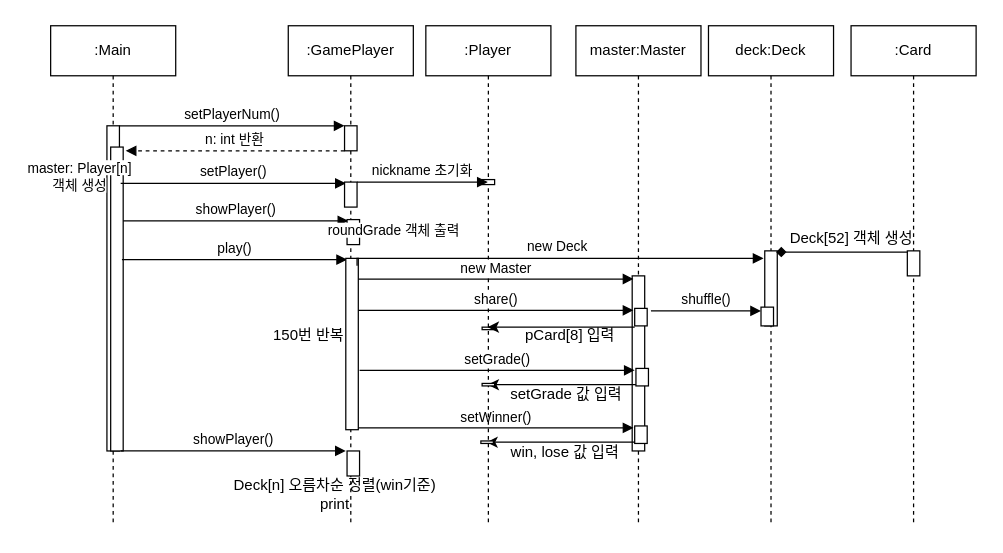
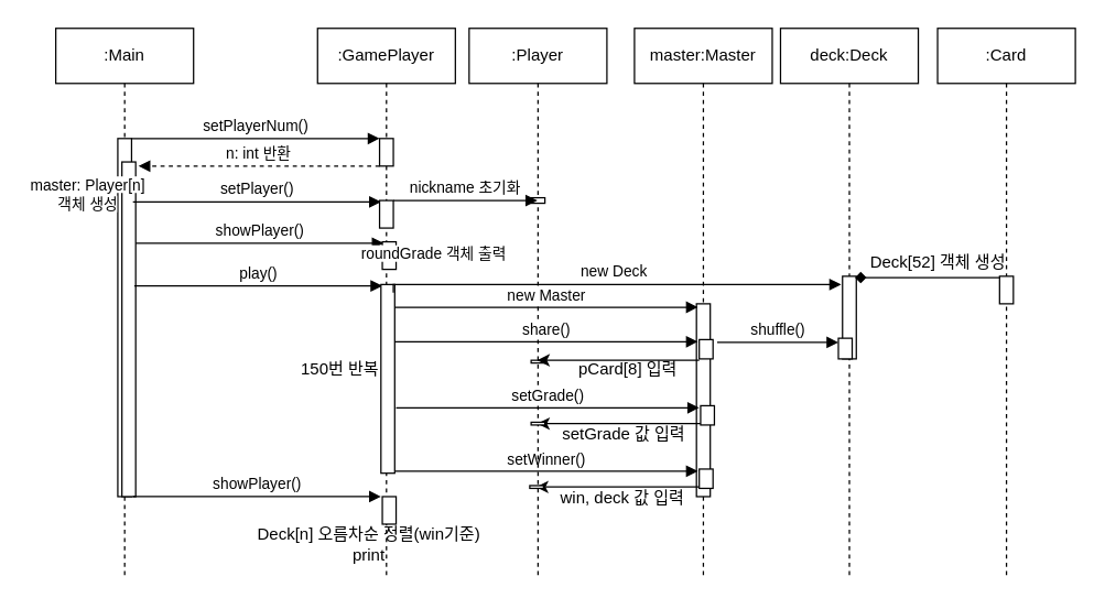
  <mxCell id="0" />
  <mxCell id="1" parent="0" />
  <mxCell id="2" value=":Main" style="shape=umlLifeline;perimeter=lifelinePerimeter;whiteSpace=wrap;html=1;container=0;dropTarget=0;collapsible=0;recursiveResize=0;outlineConnect=0;portConstraint=eastwest;newEdgeStyle={&quot;edgeStyle&quot;:&quot;elbowEdgeStyle&quot;,&quot;elbow&quot;:&quot;vertical&quot;,&quot;curved&quot;:0,&quot;rounded&quot;:0};" parent="1" vertex="1"><mxGeometry x="40" y="20" width="100" height="400" as="geometry" /></mxCell>
  <mxCell id="3" value="" style="html=1;points=[];perimeter=orthogonalPerimeter;outlineConnect=0;targetShapes=umlLifeline;portConstraint=eastwest;newEdgeStyle={&quot;edgeStyle&quot;:&quot;elbowEdgeStyle&quot;,&quot;elbow&quot;:&quot;vertical&quot;,&quot;curved&quot;:0,&quot;rounded&quot;:0};" parent="2" vertex="1"><mxGeometry x="45" y="80" width="10" height="260" as="geometry" /></mxCell>
  <mxCell id="4" value="" style="html=1;points=[];perimeter=orthogonalPerimeter;outlineConnect=0;targetShapes=umlLifeline;portConstraint=eastwest;newEdgeStyle={&quot;edgeStyle&quot;:&quot;elbowEdgeStyle&quot;,&quot;elbow&quot;:&quot;vertical&quot;,&quot;curved&quot;:0,&quot;rounded&quot;:0};" vertex="1" parent="2"><mxGeometry x="48" y="97" width="10" height="243" as="geometry" /></mxCell>
  <mxCell id="5" value=":GamePlayer" style="shape=umlLifeline;perimeter=lifelinePerimeter;whiteSpace=wrap;html=1;container=0;dropTarget=0;collapsible=0;recursiveResize=0;outlineConnect=0;portConstraint=eastwest;newEdgeStyle={&quot;edgeStyle&quot;:&quot;elbowEdgeStyle&quot;,&quot;elbow&quot;:&quot;vertical&quot;,&quot;curved&quot;:0,&quot;rounded&quot;:0};" parent="1" vertex="1"><mxGeometry x="230" y="20" width="100" height="400" as="geometry" /></mxCell>
  <mxCell id="6" value="" style="html=1;points=[];perimeter=orthogonalPerimeter;outlineConnect=0;targetShapes=umlLifeline;portConstraint=eastwest;newEdgeStyle={&quot;edgeStyle&quot;:&quot;elbowEdgeStyle&quot;,&quot;elbow&quot;:&quot;vertical&quot;,&quot;curved&quot;:0,&quot;rounded&quot;:0};" parent="5" vertex="1"><mxGeometry x="45" y="80" width="10" height="20" as="geometry" /></mxCell>
  <mxCell id="7" value="showPlayer()" style="html=1;verticalAlign=bottom;endArrow=block;edgeStyle=elbowEdgeStyle;elbow=vertical;curved=0;rounded=0;" edge="1" parent="5"><mxGeometry relative="1" as="geometry"><mxPoint x="-132" y="156" as="sourcePoint" /><Array as="points"><mxPoint x="-37" y="156" /></Array><mxPoint x="48" y="156" as="targetPoint" /></mxGeometry></mxCell>
  <mxCell id="8" value="" style="html=1;points=[];perimeter=orthogonalPerimeter;outlineConnect=0;targetShapes=umlLifeline;portConstraint=eastwest;newEdgeStyle={&quot;edgeStyle&quot;:&quot;elbowEdgeStyle&quot;,&quot;elbow&quot;:&quot;vertical&quot;,&quot;curved&quot;:0,&quot;rounded&quot;:0};" vertex="1" parent="5"><mxGeometry x="47" y="155" width="10" height="20" as="geometry" /></mxCell>
  <mxCell id="9" value="" style="html=1;points=[];perimeter=orthogonalPerimeter;outlineConnect=0;targetShapes=umlLifeline;portConstraint=eastwest;newEdgeStyle={&quot;edgeStyle&quot;:&quot;elbowEdgeStyle&quot;,&quot;elbow&quot;:&quot;vertical&quot;,&quot;curved&quot;:0,&quot;rounded&quot;:0};" vertex="1" parent="5"><mxGeometry x="47" y="340" width="10" height="20" as="geometry" /></mxCell>
  <mxCell id="10" value="setPlayerNum()" style="html=1;verticalAlign=bottom;endArrow=block;edgeStyle=elbowEdgeStyle;elbow=vertical;curved=0;rounded=0;" parent="1" source="3" target="6" edge="1"><mxGeometry relative="1" as="geometry"><mxPoint x="205" y="110" as="sourcePoint" /><Array as="points"><mxPoint x="190" y="100" /></Array></mxGeometry></mxCell>
  <mxCell id="11" value="n: int 반환" style="html=1;verticalAlign=bottom;endArrow=block;edgeStyle=elbowEdgeStyle;elbow=vertical;curved=0;rounded=0;dashed=1;" parent="1" edge="1"><mxGeometry relative="1" as="geometry"><mxPoint x="275" y="120" as="sourcePoint" /><Array as="points"><mxPoint x="200" y="120" /></Array><mxPoint x="100" y="120" as="targetPoint" /></mxGeometry></mxCell>
  <mxCell id="12" value="master:Master" style="shape=umlLifeline;perimeter=lifelinePerimeter;whiteSpace=wrap;html=1;container=0;dropTarget=0;collapsible=0;recursiveResize=0;outlineConnect=0;portConstraint=eastwest;newEdgeStyle={&quot;edgeStyle&quot;:&quot;elbowEdgeStyle&quot;,&quot;elbow&quot;:&quot;vertical&quot;,&quot;curved&quot;:0,&quot;rounded&quot;:0};" vertex="1" parent="1"><mxGeometry x="460" y="20" width="100" height="400" as="geometry" /></mxCell>
  <mxCell id="13" value="" style="html=1;points=[];perimeter=orthogonalPerimeter;outlineConnect=0;targetShapes=umlLifeline;portConstraint=eastwest;newEdgeStyle={&quot;edgeStyle&quot;:&quot;elbowEdgeStyle&quot;,&quot;elbow&quot;:&quot;vertical&quot;,&quot;curved&quot;:0,&quot;rounded&quot;:0};" vertex="1" parent="12"><mxGeometry x="45" y="200" width="10" height="140" as="geometry" /></mxCell>
  <mxCell id="14" value="" style="html=1;points=[];perimeter=orthogonalPerimeter;outlineConnect=0;targetShapes=umlLifeline;portConstraint=eastwest;newEdgeStyle={&quot;edgeStyle&quot;:&quot;elbowEdgeStyle&quot;,&quot;elbow&quot;:&quot;vertical&quot;,&quot;curved&quot;:0,&quot;rounded&quot;:0};" vertex="1" parent="12"><mxGeometry x="47" y="226" width="10" height="14" as="geometry" /></mxCell>
  <mxCell id="15" style="edgeStyle=elbowEdgeStyle;rounded=0;orthogonalLoop=1;jettySize=auto;html=1;elbow=vertical;curved=0;" edge="1" parent="12"><mxGeometry relative="1" as="geometry"><mxPoint x="47" y="333" as="sourcePoint" /><mxPoint x="-71.5" y="333" as="targetPoint" /></mxGeometry></mxCell>
  <mxCell id="16" value="" style="html=1;points=[];perimeter=orthogonalPerimeter;outlineConnect=0;targetShapes=umlLifeline;portConstraint=eastwest;newEdgeStyle={&quot;edgeStyle&quot;:&quot;elbowEdgeStyle&quot;,&quot;elbow&quot;:&quot;vertical&quot;,&quot;curved&quot;:0,&quot;rounded&quot;:0};" vertex="1" parent="12"><mxGeometry x="47" y="320" width="10" height="14" as="geometry" /></mxCell>
  <mxCell id="17" value="setWinner()" style="html=1;verticalAlign=bottom;endArrow=block;edgeStyle=elbowEdgeStyle;elbow=vertical;curved=0;rounded=0;" edge="1" parent="12"><mxGeometry relative="1" as="geometry"><mxPoint x="-174" y="321.5" as="sourcePoint" /><Array as="points"><mxPoint x="-79" y="321.5" /></Array><mxPoint x="46" y="321.5" as="targetPoint" /><mxPoint as="offset" /></mxGeometry></mxCell>
  <mxCell id="18" value="" style="html=1;points=[];perimeter=orthogonalPerimeter;outlineConnect=0;targetShapes=umlLifeline;portConstraint=eastwest;newEdgeStyle={&quot;edgeStyle&quot;:&quot;elbowEdgeStyle&quot;,&quot;elbow&quot;:&quot;vertical&quot;,&quot;curved&quot;:0,&quot;rounded&quot;:0};" vertex="1" parent="12"><mxGeometry x="-76" y="332" width="10" height="2" as="geometry" /></mxCell>
- <mxCell id="19" value="win, lose 값 입력" style="text;html=1;align=center;verticalAlign=middle;resizable=0;points=[];autosize=1;strokeColor=none;fillColor=none;" vertex="1" parent="12"><mxGeometry x="-64" y="326" width="110" height="30" as="geometry" /></mxCell>
+ <mxCell id="19" value="win, deck 값 입력" style="text;html=1;align=center;verticalAlign=middle;resizable=0;points=[];autosize=1;strokeColor=none;fillColor=none;" vertex="1" parent="12"><mxGeometry x="-64" y="326" width="110" height="30" as="geometry" /></mxCell>
  <mxCell id="20" value="deck:Deck" style="shape=umlLifeline;perimeter=lifelinePerimeter;whiteSpace=wrap;html=1;container=0;dropTarget=0;collapsible=0;recursiveResize=0;outlineConnect=0;portConstraint=eastwest;newEdgeStyle={&quot;edgeStyle&quot;:&quot;elbowEdgeStyle&quot;,&quot;elbow&quot;:&quot;vertical&quot;,&quot;curved&quot;:0,&quot;rounded&quot;:0};" vertex="1" parent="1"><mxGeometry x="566" y="20" width="100" height="400" as="geometry" /></mxCell>
  <mxCell id="21" value="" style="html=1;points=[];perimeter=orthogonalPerimeter;outlineConnect=0;targetShapes=umlLifeline;portConstraint=eastwest;newEdgeStyle={&quot;edgeStyle&quot;:&quot;elbowEdgeStyle&quot;,&quot;elbow&quot;:&quot;vertical&quot;,&quot;curved&quot;:0,&quot;rounded&quot;:0};" vertex="1" parent="20"><mxGeometry x="45" y="180" width="10" height="60" as="geometry" /></mxCell>
  <mxCell id="22" value="" style="html=1;points=[];perimeter=orthogonalPerimeter;outlineConnect=0;targetShapes=umlLifeline;portConstraint=eastwest;newEdgeStyle={&quot;edgeStyle&quot;:&quot;elbowEdgeStyle&quot;,&quot;elbow&quot;:&quot;vertical&quot;,&quot;curved&quot;:0,&quot;rounded&quot;:0};" vertex="1" parent="20"><mxGeometry x="42" y="225" width="10" height="15" as="geometry" /></mxCell>
  <mxCell id="23" value=":Card" style="shape=umlLifeline;perimeter=lifelinePerimeter;whiteSpace=wrap;html=1;container=0;dropTarget=0;collapsible=0;recursiveResize=0;outlineConnect=0;portConstraint=eastwest;newEdgeStyle={&quot;edgeStyle&quot;:&quot;elbowEdgeStyle&quot;,&quot;elbow&quot;:&quot;vertical&quot;,&quot;curved&quot;:0,&quot;rounded&quot;:0};" vertex="1" parent="1"><mxGeometry x="680" y="20" width="100" height="400" as="geometry" /></mxCell>
  <mxCell id="24" value="" style="html=1;points=[];perimeter=orthogonalPerimeter;outlineConnect=0;targetShapes=umlLifeline;portConstraint=eastwest;newEdgeStyle={&quot;edgeStyle&quot;:&quot;elbowEdgeStyle&quot;,&quot;elbow&quot;:&quot;vertical&quot;,&quot;curved&quot;:0,&quot;rounded&quot;:0};" vertex="1" parent="23"><mxGeometry x="45" y="180" width="10" height="20" as="geometry" /></mxCell>
  <mxCell id="25" value="setPlayer()" style="html=1;verticalAlign=bottom;endArrow=block;edgeStyle=elbowEdgeStyle;elbow=vertical;curved=0;rounded=0;" edge="1" parent="1"><mxGeometry relative="1" as="geometry"><mxPoint x="96" y="146" as="sourcePoint" /><Array as="points"><mxPoint x="191" y="146" /></Array><mxPoint x="276" y="146" as="targetPoint" /></mxGeometry></mxCell>
  <mxCell id="26" value="&lt;div style=&quot;text-align: center;&quot;&gt;&lt;span style=&quot;color: light-dark(rgb(0, 0, 0), rgb(255, 255, 255)); font-size: 11px; text-wrap-mode: nowrap; background-color: rgb(255, 255, 255);&quot;&gt;master: Player[n]&lt;/span&gt;&lt;/div&gt;&lt;div style=&quot;text-align: center;&quot;&gt;&lt;span style=&quot;color: light-dark(rgb(0, 0, 0), rgb(255, 255, 255)); font-size: 11px; text-wrap-mode: nowrap; background-color: rgb(255, 255, 255);&quot;&gt;객체 생성&lt;/span&gt;&lt;/div&gt;" style="text;whiteSpace=wrap;html=1;" vertex="1" parent="1"><mxGeometry x="20" y="120" width="90" height="40" as="geometry" /></mxCell>
  <mxCell id="27" value="" style="html=1;points=[];perimeter=orthogonalPerimeter;outlineConnect=0;targetShapes=umlLifeline;portConstraint=eastwest;newEdgeStyle={&quot;edgeStyle&quot;:&quot;elbowEdgeStyle&quot;,&quot;elbow&quot;:&quot;vertical&quot;,&quot;curved&quot;:0,&quot;rounded&quot;:0};" vertex="1" parent="1"><mxGeometry x="275" y="145" width="10" height="20" as="geometry" /></mxCell>
  <mxCell id="28" value=":Player" style="shape=umlLifeline;perimeter=lifelinePerimeter;whiteSpace=wrap;html=1;container=0;dropTarget=0;collapsible=0;recursiveResize=0;outlineConnect=0;portConstraint=eastwest;newEdgeStyle={&quot;edgeStyle&quot;:&quot;elbowEdgeStyle&quot;,&quot;elbow&quot;:&quot;vertical&quot;,&quot;curved&quot;:0,&quot;rounded&quot;:0};" vertex="1" parent="1"><mxGeometry x="340" y="20" width="100" height="400" as="geometry" /></mxCell>
  <mxCell id="29" value="" style="html=1;points=[];perimeter=orthogonalPerimeter;outlineConnect=0;targetShapes=umlLifeline;portConstraint=eastwest;newEdgeStyle={&quot;edgeStyle&quot;:&quot;elbowEdgeStyle&quot;,&quot;elbow&quot;:&quot;vertical&quot;,&quot;curved&quot;:0,&quot;rounded&quot;:0};" vertex="1" parent="28"><mxGeometry x="45" y="123" width="10" height="4" as="geometry" /></mxCell>
  <mxCell id="30" value="" style="html=1;points=[];perimeter=orthogonalPerimeter;outlineConnect=0;targetShapes=umlLifeline;portConstraint=eastwest;newEdgeStyle={&quot;edgeStyle&quot;:&quot;elbowEdgeStyle&quot;,&quot;elbow&quot;:&quot;vertical&quot;,&quot;curved&quot;:0,&quot;rounded&quot;:0};" vertex="1" parent="28"><mxGeometry x="45" y="241" width="10" height="2" as="geometry" /></mxCell>
  <mxCell id="31" style="edgeStyle=elbowEdgeStyle;rounded=0;orthogonalLoop=1;jettySize=auto;html=1;elbow=vertical;curved=0;" edge="1" parent="28"><mxGeometry relative="1" as="geometry"><mxPoint x="168" y="287" as="sourcePoint" /><mxPoint x="49.5" y="287" as="targetPoint" /></mxGeometry></mxCell>
  <mxCell id="32" value="" style="html=1;points=[];perimeter=orthogonalPerimeter;outlineConnect=0;targetShapes=umlLifeline;portConstraint=eastwest;newEdgeStyle={&quot;edgeStyle&quot;:&quot;elbowEdgeStyle&quot;,&quot;elbow&quot;:&quot;vertical&quot;,&quot;curved&quot;:0,&quot;rounded&quot;:0};" vertex="1" parent="28"><mxGeometry x="168" y="274" width="10" height="14" as="geometry" /></mxCell>
  <mxCell id="33" value="setGrade()" style="html=1;verticalAlign=bottom;endArrow=block;edgeStyle=elbowEdgeStyle;elbow=vertical;curved=0;rounded=0;" edge="1" parent="28"><mxGeometry relative="1" as="geometry"><mxPoint x="-53" y="275.5" as="sourcePoint" /><Array as="points"><mxPoint x="42" y="275.5" /></Array><mxPoint x="167" y="275.5" as="targetPoint" /><mxPoint as="offset" /></mxGeometry></mxCell>
  <mxCell id="34" value="" style="html=1;points=[];perimeter=orthogonalPerimeter;outlineConnect=0;targetShapes=umlLifeline;portConstraint=eastwest;newEdgeStyle={&quot;edgeStyle&quot;:&quot;elbowEdgeStyle&quot;,&quot;elbow&quot;:&quot;vertical&quot;,&quot;curved&quot;:0,&quot;rounded&quot;:0};" vertex="1" parent="28"><mxGeometry x="45" y="286" width="10" height="2" as="geometry" /></mxCell>
  <mxCell id="35" value="nickname 초기화" style="html=1;verticalAlign=bottom;endArrow=block;edgeStyle=elbowEdgeStyle;elbow=vertical;curved=0;rounded=0;" edge="1" parent="1" target="28"><mxGeometry relative="1" as="geometry"><mxPoint x="285" y="145" as="sourcePoint" /><Array as="points"><mxPoint x="380" y="145" /></Array><mxPoint x="360" y="150" as="targetPoint" /></mxGeometry></mxCell>
  <mxCell id="36" value="&lt;div style=&quot;text-align: center;&quot;&gt;&lt;span style=&quot;color: light-dark(rgb(0, 0, 0), rgb(255, 255, 255)); font-size: 11px; text-wrap-mode: nowrap; background-color: rgb(255, 255, 255);&quot;&gt;roundGrade&amp;nbsp;&lt;/span&gt;&lt;span style=&quot;background-color: light-dark(rgb(255, 255, 255), rgb(18, 18, 18)); color: light-dark(rgb(0, 0, 0), rgb(255, 255, 255)); font-size: 11px; text-wrap-mode: nowrap;&quot;&gt;객체 출력&lt;/span&gt;&lt;/div&gt;" style="text;whiteSpace=wrap;html=1;" vertex="1" parent="1"><mxGeometry x="260" y="170" width="90" height="40" as="geometry" /></mxCell>
  <mxCell id="37" value="play()" style="html=1;verticalAlign=bottom;endArrow=block;edgeStyle=elbowEdgeStyle;elbow=vertical;curved=0;rounded=0;" edge="1" parent="1"><mxGeometry relative="1" as="geometry"><mxPoint x="97" y="207" as="sourcePoint" /><Array as="points"><mxPoint x="192" y="207" /></Array><mxPoint x="277" y="207" as="targetPoint" /><mxPoint as="offset" /></mxGeometry></mxCell>
  <mxCell id="38" value="" style="html=1;points=[];perimeter=orthogonalPerimeter;outlineConnect=0;targetShapes=umlLifeline;portConstraint=eastwest;newEdgeStyle={&quot;edgeStyle&quot;:&quot;elbowEdgeStyle&quot;,&quot;elbow&quot;:&quot;vertical&quot;,&quot;curved&quot;:0,&quot;rounded&quot;:0};" vertex="1" parent="1"><mxGeometry x="276" y="206" width="10" height="137" as="geometry" /></mxCell>
  <mxCell id="39" value="new Master" style="html=1;verticalAlign=bottom;endArrow=block;edgeStyle=elbowEdgeStyle;elbow=vertical;curved=0;rounded=0;" edge="1" parent="1"><mxGeometry relative="1" as="geometry"><mxPoint x="286" y="222.5" as="sourcePoint" /><Array as="points"><mxPoint x="381" y="222.5" /></Array><mxPoint x="506" y="222.5" as="targetPoint" /><mxPoint as="offset" /></mxGeometry></mxCell>
  <mxCell id="40" value="new Deck" style="html=1;verticalAlign=bottom;endArrow=block;edgeStyle=elbowEdgeStyle;elbow=vertical;curved=0;rounded=0;" edge="1" parent="1"><mxGeometry relative="1" as="geometry"><mxPoint x="285" y="212" as="sourcePoint" /><Array as="points"><mxPoint x="589" y="206" /></Array><mxPoint x="610" y="206" as="targetPoint" /><mxPoint as="offset" /></mxGeometry></mxCell>
  <mxCell id="41" style="edgeStyle=elbowEdgeStyle;rounded=0;orthogonalLoop=1;jettySize=auto;html=1;elbow=vertical;curved=0;endArrow=diamond;endFill=1;" edge="1" parent="1" source="24"><mxGeometry relative="1" as="geometry"><mxPoint x="715" y="201" as="sourcePoint" /><mxPoint x="620" y="201" as="targetPoint" /></mxGeometry></mxCell>
  <mxCell id="42" value="Deck[52] 객체 생성" style="text;html=1;align=center;verticalAlign=middle;resizable=0;points=[];autosize=1;strokeColor=none;fillColor=none;" vertex="1" parent="1"><mxGeometry x="620" y="175" width="120" height="30" as="geometry" /></mxCell>
  <mxCell id="43" value="share()" style="html=1;verticalAlign=bottom;endArrow=block;edgeStyle=elbowEdgeStyle;elbow=vertical;curved=0;rounded=0;" edge="1" parent="1"><mxGeometry relative="1" as="geometry"><mxPoint x="286" y="247.5" as="sourcePoint" /><Array as="points"><mxPoint x="381" y="247.5" /></Array><mxPoint x="506" y="247.5" as="targetPoint" /><mxPoint as="offset" /></mxGeometry></mxCell>
  <mxCell id="44" value="shuffle()" style="html=1;verticalAlign=bottom;endArrow=block;edgeStyle=elbowEdgeStyle;elbow=vertical;curved=0;rounded=0;" edge="1" parent="1" target="22"><mxGeometry relative="1" as="geometry"><mxPoint x="520" y="248" as="sourcePoint" /><Array as="points" /><mxPoint x="594.5" y="247.5" as="targetPoint" /><mxPoint as="offset" /></mxGeometry></mxCell>
  <mxCell id="45" style="edgeStyle=elbowEdgeStyle;rounded=0;orthogonalLoop=1;jettySize=auto;html=1;elbow=vertical;curved=0;" edge="1" parent="1"><mxGeometry relative="1" as="geometry"><mxPoint x="507" y="261" as="sourcePoint" /><mxPoint x="389.5" y="261" as="targetPoint" /></mxGeometry></mxCell>
  <mxCell id="46" value="pCard[8] 입력" style="text;html=1;align=center;verticalAlign=middle;resizable=0;points=[];autosize=1;strokeColor=none;fillColor=none;" vertex="1" parent="1"><mxGeometry x="410" y="253" width="90" height="30" as="geometry" /></mxCell>
  <mxCell id="47" value="setGrade 값 입력" style="text;html=1;align=center;verticalAlign=middle;resizable=0;points=[];autosize=1;strokeColor=none;fillColor=none;" vertex="1" parent="1"><mxGeometry x="387" y="300" width="130" height="30" as="geometry" /></mxCell>
  <mxCell id="48" value="showPlayer()" style="html=1;verticalAlign=bottom;endArrow=block;edgeStyle=elbowEdgeStyle;elbow=vertical;curved=0;rounded=0;" edge="1" parent="1"><mxGeometry relative="1" as="geometry"><mxPoint x="96" y="360" as="sourcePoint" /><Array as="points"><mxPoint x="191" y="360" /></Array><mxPoint x="276" y="360" as="targetPoint" /></mxGeometry></mxCell>
  <mxCell id="49" value="150번 반복" style="text;html=1;align=center;verticalAlign=middle;resizable=0;points=[];autosize=1;strokeColor=none;fillColor=none;" vertex="1" parent="1"><mxGeometry x="206" y="253" width="80" height="30" as="geometry" /></mxCell>
  <mxCell id="50" value="Deck[n] 오름차순 정렬(win기준)&lt;div&gt;print&lt;/div&gt;" style="text;html=1;align=center;verticalAlign=middle;resizable=0;points=[];autosize=1;strokeColor=none;fillColor=none;" vertex="1" parent="1"><mxGeometry x="172" y="375" width="190" height="40" as="geometry" /></mxCell>
